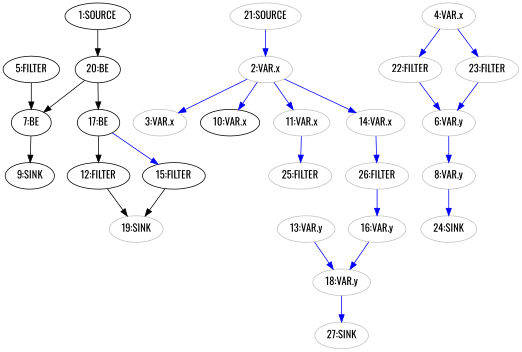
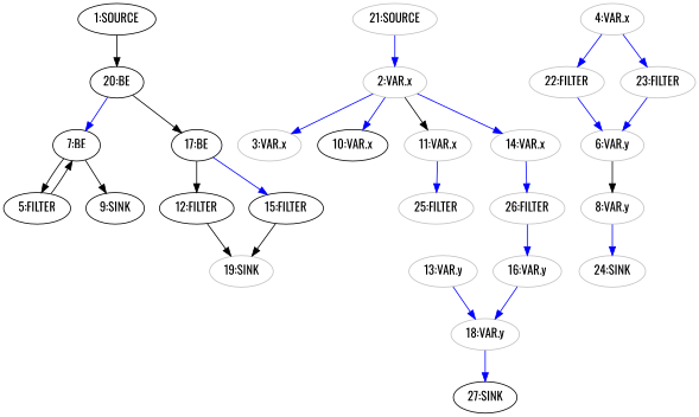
  digraph {
    fontname=Oswald
    node [fontname=Oswald color=grey]
    edge [color=blue fontname=Oswald]
    n1 [label="7:BE" color=""]
    n2 [label="5:FILTER" color=""]
    n3 [label="9:SINK" color=""]
    n4 [label="20:BE" color=""]
    n5 [label="17:BE" color=""]
    n6 [label="12:FILTER" color=""]
    n7 [label="15:FILTER" color=""]
    n8 [label="19:SINK"]
    n9 [label="1:SOURCE" color=""]
    n10 [label="2:VAR.x"]
    n11 [label="3:VAR.x"]
    n12 [color=black label="10:VAR.x"]
    n13 [label="11:VAR.x"]
    n14 [label="14:VAR.x"]
    n15 [label="4:VAR.x"]
    n16 [label="22:FILTER"]
    n17 [label="23:FILTER"]
    n18 [label="25:FILTER"]
    n19 [label="26:FILTER"]
    n20 [label="6:VAR.y"]
    n21 [label="8:VAR.y"]
    n22 [label="24:SINK"]
    n23 [label="13:VAR.y"]
    n24 [label="18:VAR.y"]
-   n25 [label="27:SINK"]
+   n25 [color=black label="27:SINK"]
    n26 [label="16:VAR.y"]
    n27 [label="21:SOURCE"]
+   n1 -> n2 [color=black]
    n1 -> n3 [color=black]
    n2 -> n1 [color=black]
-   n4 -> n1 [color=black]
+   n4 -> n1
    n4 -> n5 [color=black]
    n5 -> n6 [color=black]
    n5 -> n7
    n6 -> n8 [color=black]
    n7 -> n8 [color=black]
    n9 -> n4 [color=black]
    n10 -> n11
    n10 -> n12
-   n10 -> n13
+   n10 -> n13 [color=black]
    n10 -> n14
    n13 -> n18
    n14 -> n19
    n15 -> n16
    n15 -> n17
    n16 -> n20
    n17 -> n20
    n19 -> n26
-   n20 -> n21
+   n20 -> n21 [color=black]
    n21 -> n22
    n23 -> n24
    n24 -> n25
    n26 -> n24
    n27 -> n10
  }
